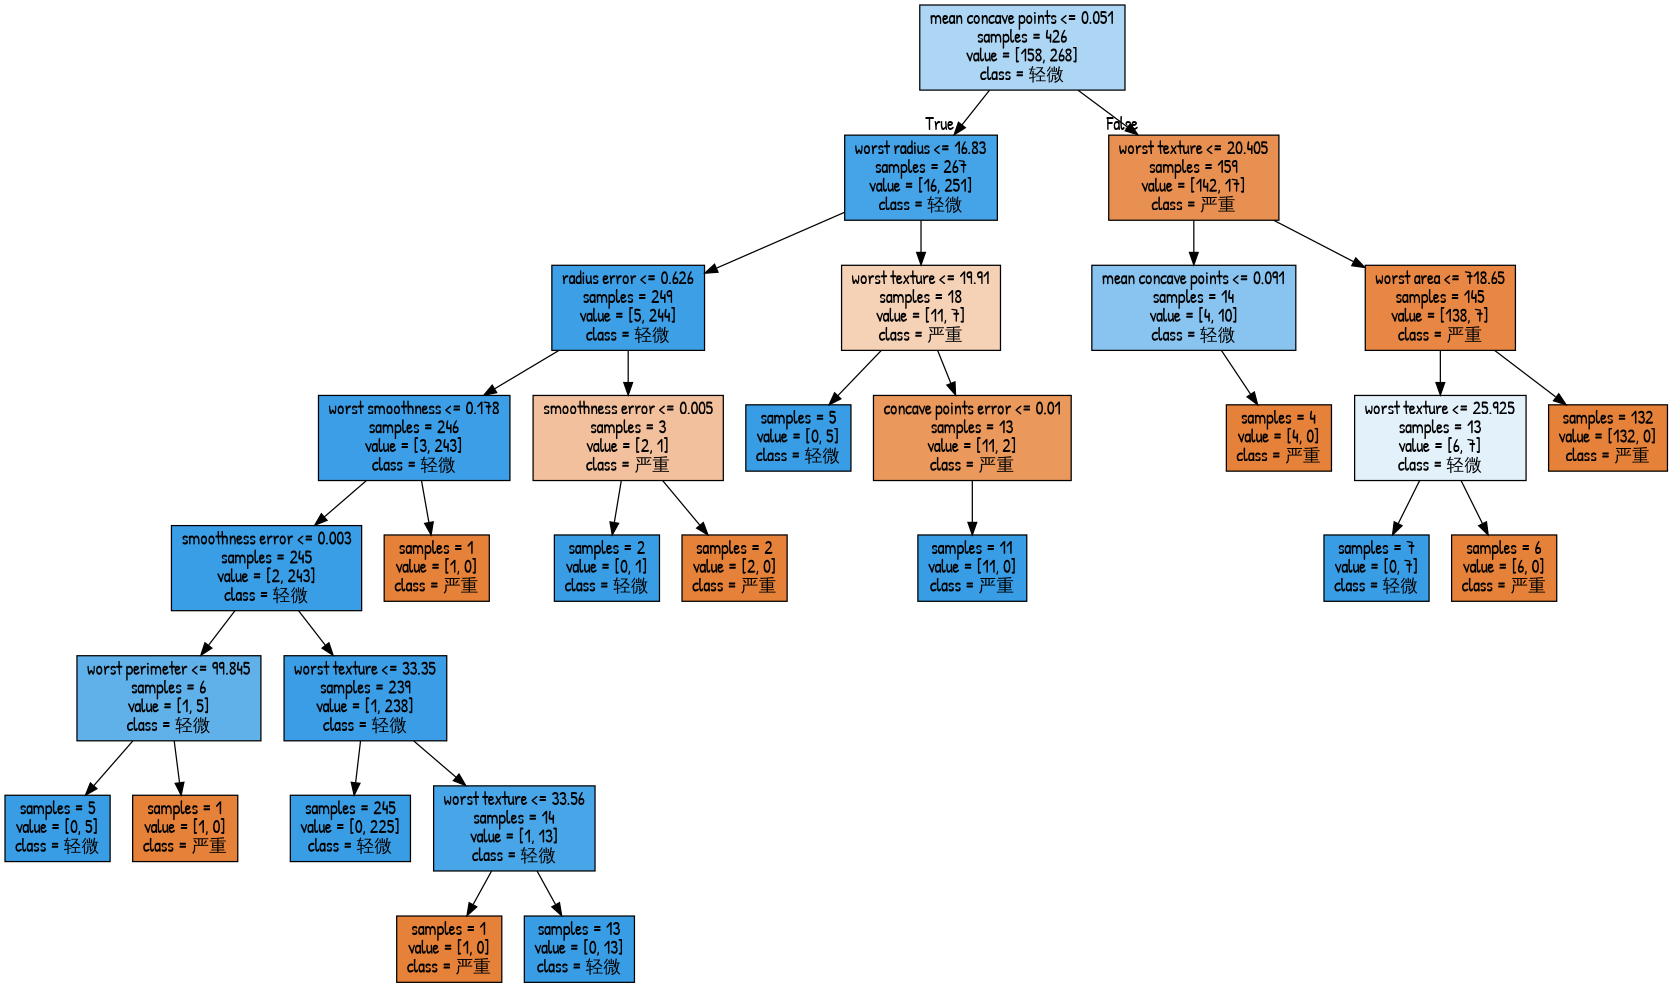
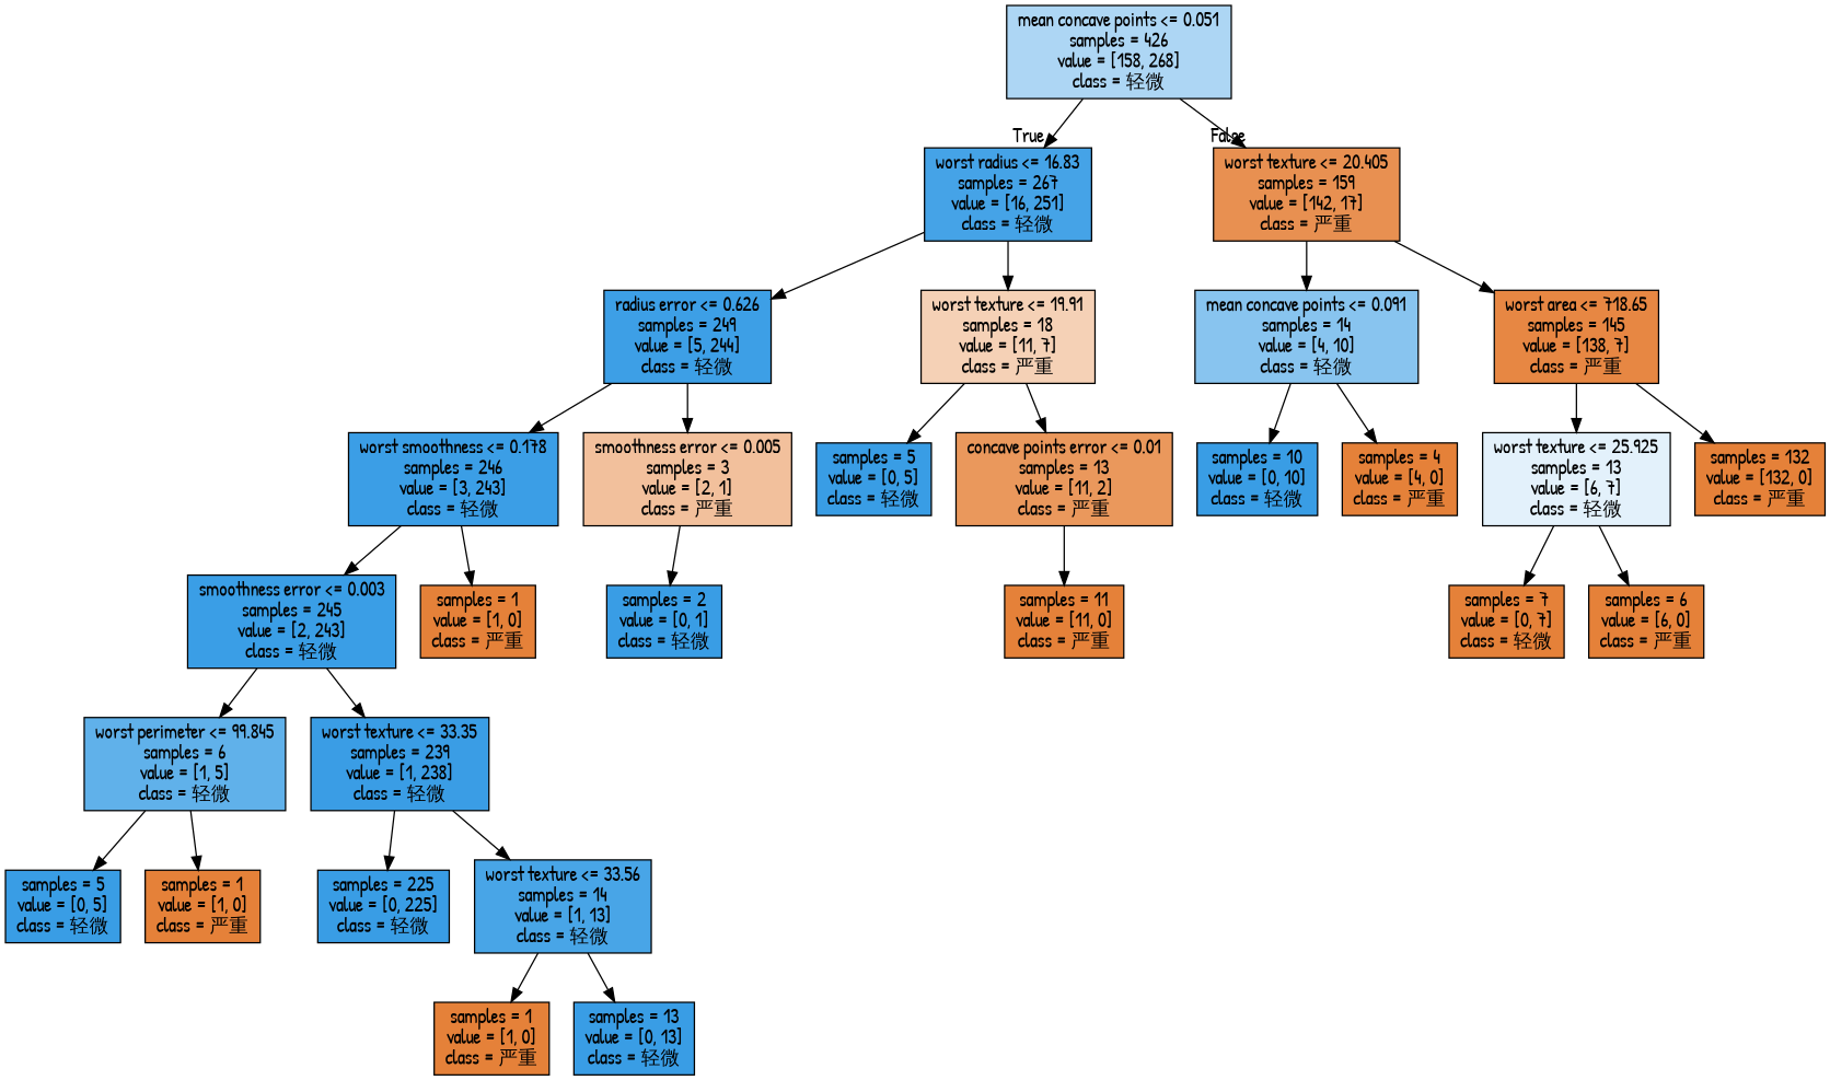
  digraph {
    fontname="Patrick Hand"
    node [color=black fillcolor="#e58139ff" fontname="Patrick Hand" shape=box style=filled]
    edge [fontname="Patrick Hand"]
    n1 [fillcolor="#399de569" label="mean concave points <= 0.051\nsamples = 426\nvalue = [158, 268]\nclass = 轻微"]
    n2 [fillcolor="#399de5ef" label="worst radius <= 16.83\nsamples = 267\nvalue = [16, 251]\nclass = 轻微"]
    n3 [fillcolor="#e58139e0" label="worst texture <= 20.405\nsamples = 159\nvalue = [142, 17]\nclass = 严重"]
    n4 [fillcolor="#399de5fa" label="radius error <= 0.626\nsamples = 249\nvalue = [5, 244]\nclass = 轻微"]
    n5 [fillcolor="#e581395d" label="worst texture <= 19.91\nsamples = 18\nvalue = [11, 7]\nclass = 严重"]
    n6 [fillcolor="#399de599" label="mean concave points <= 0.091\nsamples = 14\nvalue = [4, 10]\nclass = 轻微"]
    n7 [fillcolor="#e58139f2" label="worst area <= 718.65\nsamples = 145\nvalue = [138, 7]\nclass = 严重"]
    n8 [fillcolor="#399de5fc" label="worst smoothness <= 0.178\nsamples = 246\nvalue = [3, 243]\nclass = 轻微"]
    n9 [fillcolor="#e581397f" label="smoothness error <= 0.005\nsamples = 3\nvalue = [2, 1]\nclass = 严重"]
    n10 [fillcolor="#399de5ff" label="samples = 5\nvalue = [0, 5]\nclass = 轻微"]
    n11 [fillcolor="#e58139d1" label="concave points error <= 0.01\nsamples = 13\nvalue = [11, 2]\nclass = 严重"]
    n12 [fillcolor="#399de5fd" label="smoothness error <= 0.003\nsamples = 245\nvalue = [2, 243]\nclass = 轻微"]
    n13 [label="samples = 1\nvalue = [1, 0]\nclass = 严重"]
    n14 [fillcolor="#399de5ff" label="samples = 2\nvalue = [0, 1]\nclass = 轻微"]
-   n15 [label="samples = 2\nvalue = [2, 0]\nclass = 严重"]
    n16 [fillcolor="#399de5cc" label="worst perimeter <= 99.845\nsamples = 6\nvalue = [1, 5]\nclass = 轻微"]
    n17 [fillcolor="#399de5fe" label="worst texture <= 33.35\nsamples = 239\nvalue = [1, 238]\nclass = 轻微"]
    n18 [fillcolor="#399de5ff" label="samples = 5\nvalue = [0, 5]\nclass = 轻微"]
    n19 [label="samples = 1\nvalue = [1, 0]\nclass = 严重"]
-   n20 [fillcolor="#399de5ff" label="samples = 245\nvalue = [0, 225]\nclass = 轻微"]
+   n20 [fillcolor="#399de5ff" label="samples = 225\nvalue = [0, 225]\nclass = 轻微"]
    n21 [fillcolor="#399de5eb" label="worst texture <= 33.56\nsamples = 14\nvalue = [1, 13]\nclass = 轻微"]
    n22 [label="samples = 1\nvalue = [1, 0]\nclass = 严重"]
    n23 [fillcolor="#399de5ff" label="samples = 13\nvalue = [0, 13]\nclass = 轻微"]
-   n24 [fillcolor="#399de5ff" label="samples = 11\nvalue = [11, 0]\nclass = 严重"]
+   n24 [label="samples = 11\nvalue = [11, 0]\nclass = 严重"]
+   n25 [fillcolor="#399de5ff" label="samples = 10\nvalue = [0, 10]\nclass = 轻微"]
    n26 [label="samples = 4\nvalue = [4, 0]\nclass = 严重"]
    n27 [fillcolor="#399de524" label="worst texture <= 25.925\nsamples = 13\nvalue = [6, 7]\nclass = 轻微"]
    n28 [label="samples = 132\nvalue = [132, 0]\nclass = 严重"]
-   n29 [fillcolor="#399de5ff" label="samples = 7\nvalue = [0, 7]\nclass = 轻微"]
+   n29 [label="samples = 7\nvalue = [0, 7]\nclass = 轻微"]
    n30 [label="samples = 6\nvalue = [6, 0]\nclass = 严重"]
    n1 -> n2 [headlabel=True labelangle=45 labeldistance=2.5]
    n1 -> n3 [headlabel=False labelangle=-45 labeldistance=2.5]
    n2 -> n4
    n2 -> n5
    n3 -> n6
    n3 -> n7
    n4 -> n8
    n4 -> n9
    n5 -> n10
    n5 -> n11
+   n6 -> n25
    n6 -> n26
    n7 -> n27
    n7 -> n28
    n8 -> n12
    n8 -> n13
    n9 -> n14
-   n9 -> n15
    n11 -> n24
    n12 -> n16
    n12 -> n17
    n16 -> n18
    n16 -> n19
    n17 -> n20
    n17 -> n21
    n21 -> n22
    n21 -> n23
    n27 -> n29
    n27 -> n30
  }
